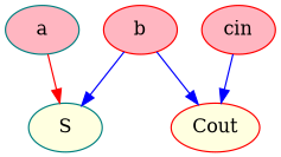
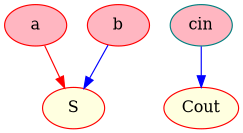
  strict digraph {
    node [color=red fillcolor=lightpink style=filled]
    edge [color=blue weight=1.0]
-   S [color=teal fillcolor=lightyellow]
-   a [color=teal]
+   S [fillcolor=lightyellow]
+   a
    Cout [fillcolor=lightyellow]
    b
-   cin
+   cin [color=teal]
    a -> S [color=red]
    b -> S
-   b -> Cout
    cin -> Cout
  }
